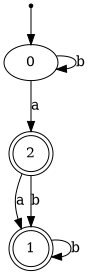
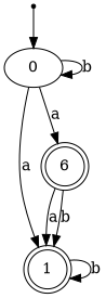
  digraph {
    rankdir=TB
    node [shape=doublecircle]
    dot [shape=point]
    0 [shape=""]
    1
-   2
+   2 [label=6]
    dot -> 0
    0 -> 0 [label=b]
+   0 -> 1 [label=a]
    0 -> 2 [label=a]
    1 -> 1 [label=b]
    2 -> 1 [label=a]
    2 -> 1 [label=b]
  }
